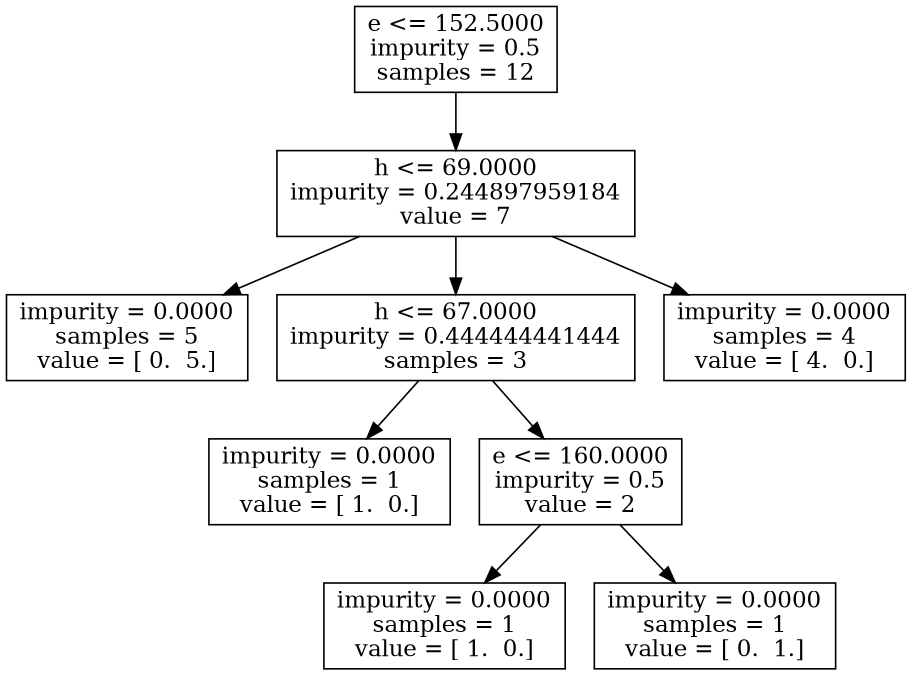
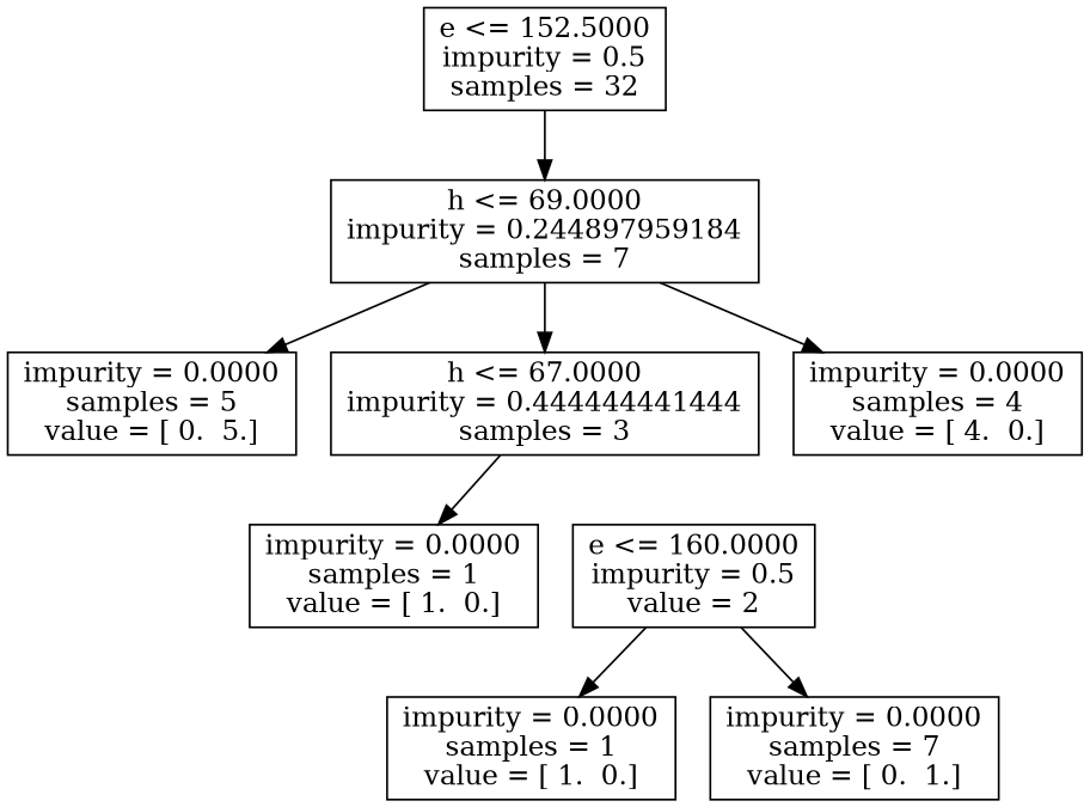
  digraph {
    node [shape=box]
-   n1 [label="e <= 152.5000\nimpurity = 0.5\nsamples = 12"]
-   n2 [label="h <= 69.0000\nimpurity = 0.244897959184\nvalue = 7"]
+   n1 [label="e <= 152.5000\nimpurity = 0.5\nsamples = 32"]
+   n2 [label="h <= 69.0000\nimpurity = 0.244897959184\nsamples = 7"]
    n3 [label="impurity = 0.0000\nsamples = 5\nvalue = [ 0.  5.]"]
    n4 [label="h <= 67.0000\nimpurity = 0.444444441444\nsamples = 3"]
    n5 [label="impurity = 0.0000\nsamples = 4\nvalue = [ 4.  0.]"]
    n6 [label="impurity = 0.0000\nsamples = 1\nvalue = [ 1.  0.]"]
    n7 [label="e <= 160.0000\nimpurity = 0.5\nvalue = 2"]
    n8 [label="impurity = 0.0000\nsamples = 1\nvalue = [ 1.  0.]"]
-   n9 [label="impurity = 0.0000\nsamples = 1\nvalue = [ 0.  1.]"]
+   n9 [label="impurity = 0.0000\nsamples = 7\nvalue = [ 0.  1.]"]
    n1 -> n2
    n2 -> n3
    n2 -> n4
    n2 -> n5
    n4 -> n6
-   n4 -> n7
    n7 -> n8
    n7 -> n9
  }
